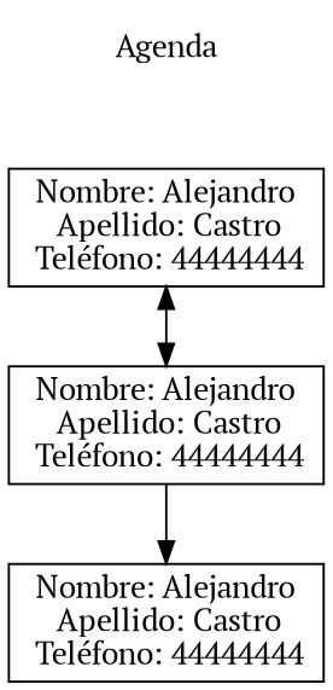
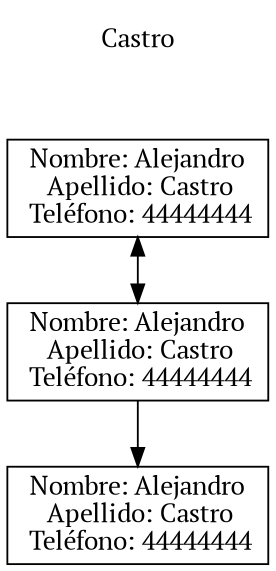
  digraph {
    concentrate=true
    rankdir=TB
    fontname="PT Serif"
    node [shape=box fontname="PT Serif"]
    edge [fontname="PT Serif"]
-   n1 [label=Agenda shape=plaintext]
+   n1 [label=Castro shape=plaintext]
    n2 [label="Nombre: Alejandro\n Apellido: Castro\n Teléfono: 44444444"]
    n3 [label="Nombre: Alejandro\n Apellido: Castro\n Teléfono: 44444444"]
    n4 [label="Nombre: Alejandro\n Apellido: Castro\n Teléfono: 44444444"]
    n1 -> n2 [style=invis]
    n2 -> n3 [dir=both]
    n3 -> n4
  }
